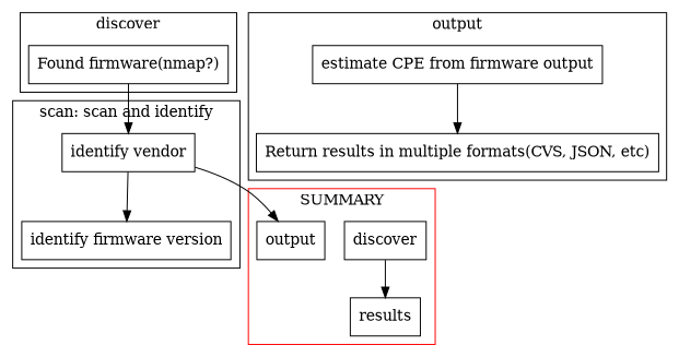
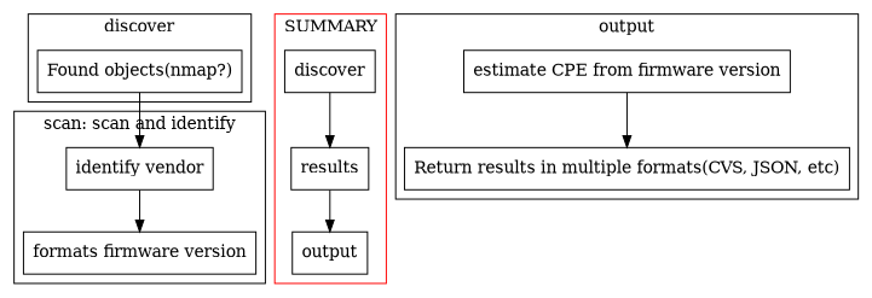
  digraph {
    compound=true
    node [shape=box]
-   n1 [label="Found firmware(nmap?)"]
+   n1 [label="Found objects(nmap?)"]
    n2 [label=discover]
    n3 [label=results]
    n4 [label=output]
    n5 [label="identify vendor"]
-   n6 [label="identify firmware version"]
-   n7 [label="estimate CPE from firmware output"]
+   n6 [label="formats firmware version"]
+   n7 [label="estimate CPE from firmware version"]
    n8 [label="Return results in multiple formats(CVS, JSON, etc)"]
    subgraph cluster_1 {
      label=discover
      n1
    }
    subgraph cluster_2 {
      color=red
      label=SUMMARY
      n2
      n3
      n4
    }
    subgraph cluster_3 {
      label="scan: scan and identify"
      n5
      n6
    }
    subgraph cluster_4 {
      label=output
      n7
      n8
    }
    n1 -> n5
    n2 -> n3
-   n5 -> n4
+   n3 -> n4
    n5 -> n6
    n7 -> n8
  }
